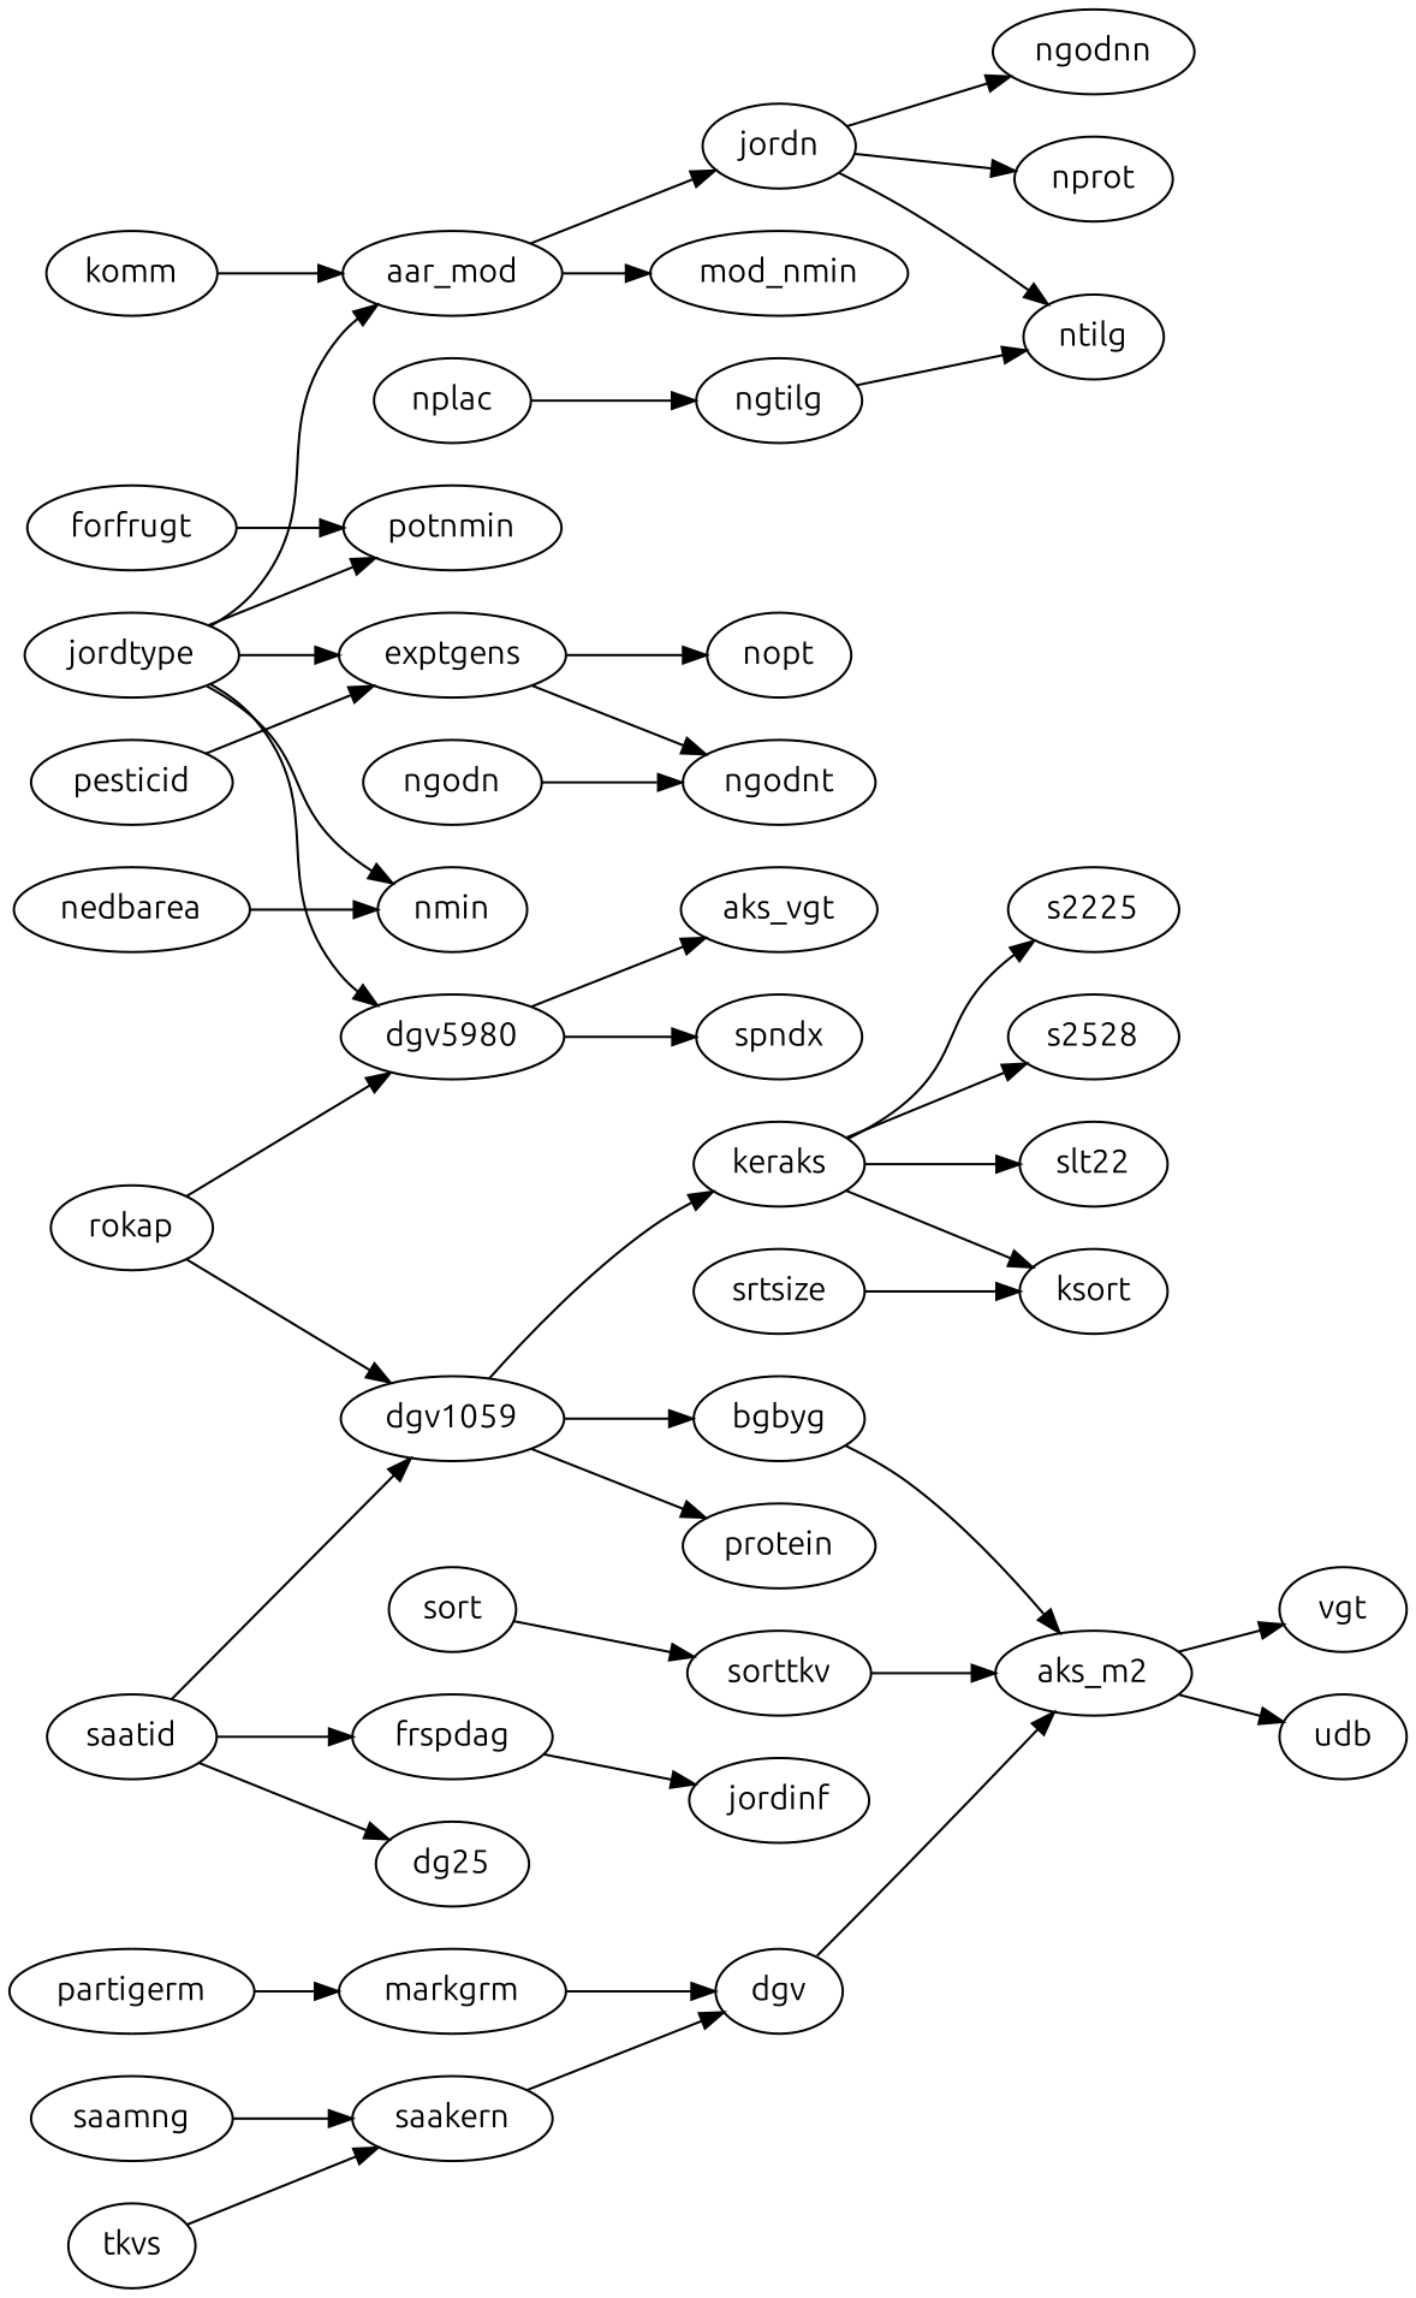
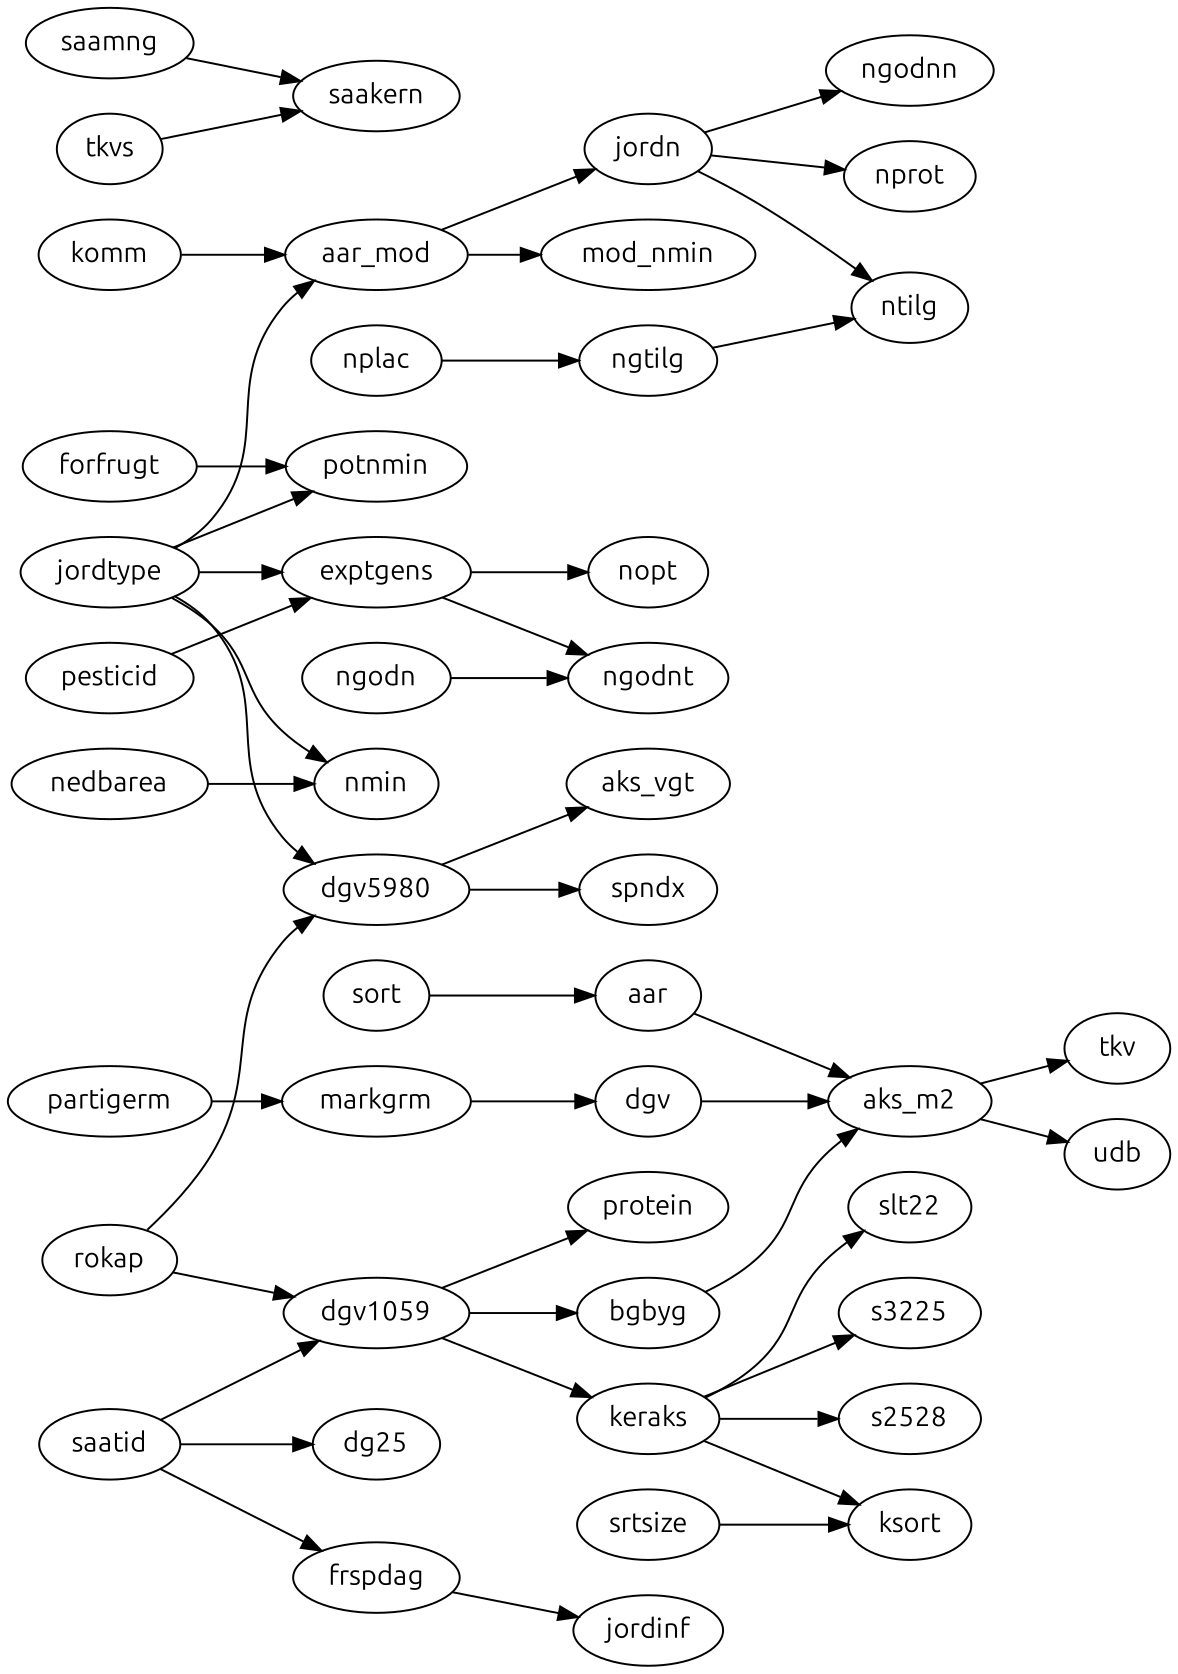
  digraph {
    fontname=Ubuntu
    rankdir=LR
    node [fontname=Ubuntu]
    edge [fontname=Ubuntu]
    jordtype
    aar_mod
    potnmin
    exptgens
    nmin
    dgv5980
    rokap
    dgv1059
    jordn
    mod_nmin
    nopt
    ngodnt
    bgbyg
    keraks
    protein
    aks_vgt
    spndx
    ngodnn
    nprot
    ntilg
    aks_m2
-   tkv [label=vgt]
+   tkv
    udb
    ksort
    slt22
-   s2225
+   s2225 [label=s3225]
    s2528
    ngodn
    komm
    forfrugt
    pesticid
    nedbarea
    saatid
    dg25
    frspdag
    jordinf
-   sorttkv
+   sorttkv [label=aar]
    n38 [label=dgv]
    ngtilg
    sort
    saakern
    markgrm
    srtsize
    nplac
    saamng
    tkvs
    partigerm
    jordtype -> aar_mod
    jordtype -> potnmin
    jordtype -> exptgens
    jordtype -> nmin
    jordtype -> dgv5980
    aar_mod -> jordn
    aar_mod -> mod_nmin
    exptgens -> nopt
    exptgens -> ngodnt
    dgv5980 -> aks_vgt
    dgv5980 -> spndx
    rokap -> dgv5980
    rokap -> dgv1059
    dgv1059 -> bgbyg
    dgv1059 -> keraks
    dgv1059 -> protein
    jordn -> ngodnn
    jordn -> nprot
    jordn -> ntilg
    bgbyg -> aks_m2
    keraks -> ksort
    keraks -> slt22
    keraks -> s2225
    keraks -> s2528
    aks_m2 -> tkv
    aks_m2 -> udb
    ngodn -> ngodnt
    komm -> aar_mod
    forfrugt -> potnmin
    pesticid -> exptgens
    nedbarea -> nmin
    saatid -> dgv1059
    saatid -> dg25
    saatid -> frspdag
    frspdag -> jordinf
    sorttkv -> aks_m2
    n38 -> aks_m2
    ngtilg -> ntilg
    sort -> sorttkv
-   saakern -> n38
    markgrm -> n38
    srtsize -> ksort
    nplac -> ngtilg
    saamng -> saakern
    tkvs -> saakern
    partigerm -> markgrm
  }
